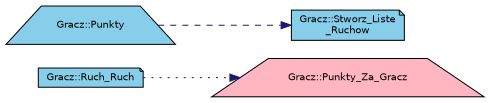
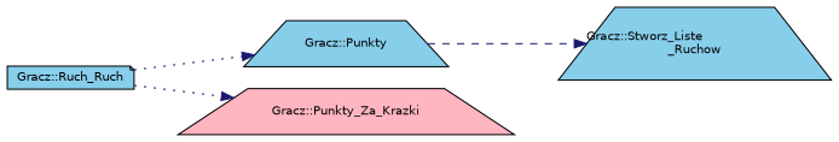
  digraph {
    rankdir=LR
    node [color=black fillcolor=skyblue fontname=Helvetica fontsize=10 shape=note style=filled]
    edge [color=midnightblue fontname=Helvetica fontsize=10 labelfontname=Helvetica labelfontsize=10 style=dotted]
    n1 [fontcolor=black height=0.2 label="Gracz::Ruch_Ruch" width=0.4]
    n2 [height=0.2 label="Gracz::Punkty" shape=trapezium width=0.4]
-   n3 [fillcolor=lightpink height=0.2 label="Gracz::Punkty_Za_Gracz" shape=trapezium width=0.4]
-   n4 [height=0.2 label="Gracz::Stworz_Liste\l_Ruchow" width=0.4]
+   n3 [fillcolor=lightpink height=0.2 label="Gracz::Punkty_Za_Krazki" shape=trapezium width=0.4]
+   n4 [height=0.2 label="Gracz::Stworz_Liste\l_Ruchow" shape=trapezium width=0.4]
+   n1 -> n2
    n1 -> n3
    n2 -> n4 [style=dashed]
  }
